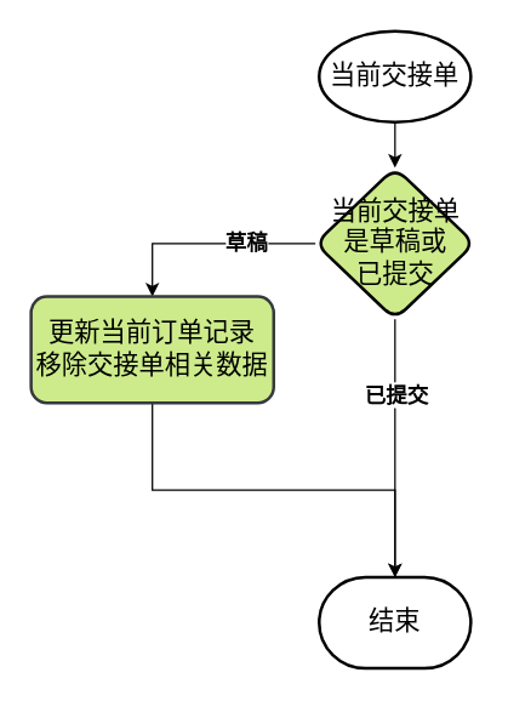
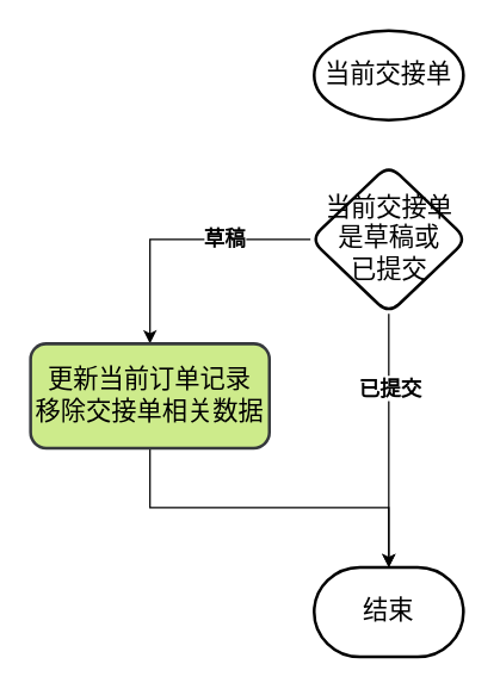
  <mxCell id="0" />
  <mxCell id="1" parent="0" />
- <mxCell id="2" value="" style="edgeStyle=orthogonalEdgeStyle;rounded=0;orthogonalLoop=1;jettySize=auto;html=1;" edge="1" parent="1" source="3" target="7"><mxGeometry relative="1" as="geometry" /></mxCell>
  <mxCell id="3" value="&lt;font style=&quot;font-size: 17px;&quot;&gt;当前交接单&lt;/font&gt;" style="strokeWidth=2;html=1;shape=mxgraph.flowchart.start_1;whiteSpace=wrap;" vertex="1" parent="1"><mxGeometry x="210" y="20" width="100" height="60" as="geometry" /></mxCell>
  <mxCell id="4" value="&lt;font style=&quot;font-size: 14px;&quot;&gt;&lt;b&gt;草稿&lt;/b&gt;&lt;/font&gt;" style="edgeStyle=orthogonalEdgeStyle;rounded=0;orthogonalLoop=1;jettySize=auto;html=1;entryX=0.5;entryY=0;entryDx=0;entryDy=0;" edge="1" parent="1" source="7" target="9"><mxGeometry x="-0.349" relative="1" as="geometry"><mxPoint as="offset" /></mxGeometry></mxCell>
  <mxCell id="5" style="edgeStyle=orthogonalEdgeStyle;rounded=0;orthogonalLoop=1;jettySize=auto;html=1;entryX=0.5;entryY=0;entryDx=0;entryDy=0;entryPerimeter=0;" edge="1" parent="1" source="7" target="10"><mxGeometry relative="1" as="geometry" /></mxCell>
  <mxCell id="6" value="&lt;b&gt;&lt;font style=&quot;font-size: 14px;&quot;&gt;已提交&lt;/font&gt;&lt;/b&gt;" style="edgeLabel;html=1;align=center;verticalAlign=middle;resizable=0;points=[];" vertex="1" connectable="0" parent="5"><mxGeometry x="-0.379" y="3" relative="1" as="geometry"><mxPoint x="-3" y="-4" as="offset" /></mxGeometry></mxCell>
- <mxCell id="7" value="&lt;font style=&quot;font-size: 17px;&quot;&gt;当前交接单&lt;br&gt;是草稿或&lt;br&gt;已提交&lt;/font&gt;" style="rhombus;whiteSpace=wrap;html=1;strokeWidth=2;rounded=1;fillColor=#cdeb8b;" vertex="1" parent="1"><mxGeometry x="207.5" y="110" width="105" height="100" as="geometry" /></mxCell>
+ <mxCell id="7" value="&lt;font style=&quot;font-size: 17px;&quot;&gt;当前交接单&lt;br&gt;是草稿或&lt;br&gt;已提交&lt;/font&gt;" style="rhombus;whiteSpace=wrap;html=1;strokeWidth=2;rounded=1;" vertex="1" parent="1"><mxGeometry x="207.5" y="110" width="105" height="100" as="geometry" /></mxCell>
  <mxCell id="8" style="edgeStyle=orthogonalEdgeStyle;rounded=0;orthogonalLoop=1;jettySize=auto;html=1;exitX=0.5;exitY=1;exitDx=0;exitDy=0;" edge="1" parent="1" source="9" target="10"><mxGeometry relative="1" as="geometry" /></mxCell>
- <mxCell id="9" value="&lt;font style=&quot;font-size: 17px;&quot;&gt;更新当前订单记录&lt;br&gt;移除交接单相关数据&lt;br&gt;&lt;/font&gt;" style="rounded=1;whiteSpace=wrap;html=1;strokeWidth=2;fillColor=#cdeb8b;strokeColor=#36393d;" vertex="1" parent="1"><mxGeometry x="20" y="195" width="160" height="70" as="geometry" /></mxCell>
+ <mxCell id="9" value="&lt;font style=&quot;font-size: 17px;&quot;&gt;更新当前订单记录&lt;br&gt;移除交接单相关数据&lt;br&gt;&lt;/font&gt;" style="rounded=1;whiteSpace=wrap;html=1;strokeWidth=2;fillColor=#cdeb8b;strokeColor=#36393d;" vertex="1" parent="1"><mxGeometry x="20" y="230" width="160" height="70" as="geometry" /></mxCell>
  <mxCell id="10" value="&lt;font style=&quot;font-size: 17px;&quot;&gt;结束&lt;/font&gt;" style="strokeWidth=2;html=1;shape=mxgraph.flowchart.terminator;whiteSpace=wrap;" vertex="1" parent="1"><mxGeometry x="210" y="380" width="100" height="60" as="geometry" /></mxCell>
